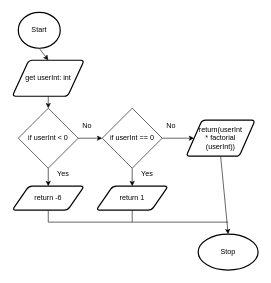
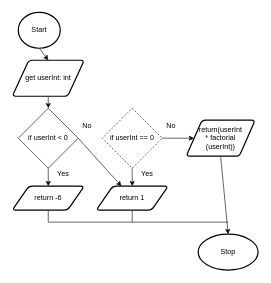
  <mxCell id="0" />
  <mxCell id="1" parent="0" />
  <mxCell id="2" style="edgeStyle=none;html=1;exitX=0.5;exitY=1;exitDx=0;exitDy=0;exitPerimeter=0;entryX=0.5;entryY=0;entryDx=0;entryDy=0;" parent="1" source="3" target="5" edge="1"><mxGeometry relative="1" as="geometry" /></mxCell>
  <mxCell id="3" value="Start" style="strokeWidth=2;html=1;shape=mxgraph.flowchart.start_1;whiteSpace=wrap;" parent="1" vertex="1"><mxGeometry x="30" y="20" width="70" height="60" as="geometry" /></mxCell>
  <mxCell id="4" style="edgeStyle=none;html=1;exitX=0.5;exitY=1;exitDx=0;exitDy=0;entryX=0.5;entryY=0;entryDx=0;entryDy=0;" edge="1" parent="1" source="5" target="18"><mxGeometry relative="1" as="geometry" /></mxCell>
  <mxCell id="5" value="get userInt: int" style="shape=parallelogram;html=1;strokeWidth=2;perimeter=parallelogramPerimeter;whiteSpace=wrap;rounded=1;arcSize=12;size=0.23;" parent="1" vertex="1"><mxGeometry x="20" y="100" width="120" height="60" as="geometry" /></mxCell>
  <mxCell id="6" value="Stop" style="strokeWidth=2;html=1;shape=mxgraph.flowchart.start_1;whiteSpace=wrap;" parent="1" vertex="1"><mxGeometry x="330" y="390" width="100" height="60" as="geometry" /></mxCell>
  <mxCell id="7" style="edgeStyle=none;html=1;exitX=0.5;exitY=1;exitDx=0;exitDy=0;entryX=0.5;entryY=0;entryDx=0;entryDy=0;entryPerimeter=0;" parent="1" source="14" target="6" edge="1"><mxGeometry relative="1" as="geometry"><mxPoint x="490" y="540" as="sourcePoint" /></mxGeometry></mxCell>
  <mxCell id="8" style="edgeStyle=none;html=1;exitX=0.5;exitY=1;exitDx=0;exitDy=0;" edge="1" parent="1" source="10"><mxGeometry relative="1" as="geometry"><mxPoint x="220" y="310" as="targetPoint" /></mxGeometry></mxCell>
  <mxCell id="9" style="edgeStyle=none;html=1;exitX=1;exitY=0.5;exitDx=0;exitDy=0;entryX=0;entryY=0.5;entryDx=0;entryDy=0;" edge="1" parent="1" source="10" target="14"><mxGeometry relative="1" as="geometry" /></mxCell>
- <mxCell id="10" value="if userInt == 0" style="rhombus;whiteSpace=wrap;html=1;" vertex="1" parent="1"><mxGeometry x="170" y="180" width="100" height="100" as="geometry" /></mxCell>
+ <mxCell id="10" value="if userInt == 0" style="rhombus;whiteSpace=wrap;html=1;dashed=1;" vertex="1" parent="1"><mxGeometry x="170" y="180" width="100" height="100" as="geometry" /></mxCell>
  <mxCell id="11" style="edgeStyle=none;rounded=0;html=1;exitX=0.5;exitY=1;exitDx=0;exitDy=0;endArrow=none;endFill=0;strokeWidth=1;" edge="1" parent="1" source="12"><mxGeometry relative="1" as="geometry"><mxPoint x="380" y="370" as="targetPoint" /><Array as="points"><mxPoint x="220" y="370" /></Array></mxGeometry></mxCell>
  <mxCell id="12" value="return 1" style="shape=parallelogram;html=1;strokeWidth=2;perimeter=parallelogramPerimeter;whiteSpace=wrap;rounded=1;arcSize=12;size=0.23;" vertex="1" parent="1"><mxGeometry x="160" y="310" width="120" height="40" as="geometry" /></mxCell>
  <mxCell id="13" value="Yes" style="text;html=1;strokeColor=none;fillColor=none;align=center;verticalAlign=middle;whiteSpace=wrap;rounded=0;" vertex="1" parent="1"><mxGeometry x="230" y="280" width="30" height="20" as="geometry" /></mxCell>
  <mxCell id="14" value="return(userInt &lt;br&gt;* factorial&lt;br&gt;(userInt))" style="shape=parallelogram;html=1;strokeWidth=2;perimeter=parallelogramPerimeter;whiteSpace=wrap;rounded=1;arcSize=12;size=0.23;" vertex="1" parent="1"><mxGeometry x="310" y="200" width="115" height="60" as="geometry" /></mxCell>
  <mxCell id="15" value="No" style="text;html=1;strokeColor=none;fillColor=none;align=center;verticalAlign=middle;whiteSpace=wrap;rounded=0;" vertex="1" parent="1"><mxGeometry x="270" y="200" width="30" height="20" as="geometry" /></mxCell>
- <mxCell id="16" style="edgeStyle=none;html=1;exitX=1;exitY=0.5;exitDx=0;exitDy=0;entryX=0;entryY=0.5;entryDx=0;entryDy=0;" edge="1" parent="1" source="18" target="10"><mxGeometry relative="1" as="geometry" /></mxCell>
+ <mxCell id="16" style="edgeStyle=none;html=1;exitX=1;exitY=0.5;exitDx=0;exitDy=0;" edge="1" parent="1" source="18" target="12"><mxGeometry relative="1" as="geometry" /></mxCell>
  <mxCell id="17" style="edgeStyle=none;html=1;exitX=0.5;exitY=1;exitDx=0;exitDy=0;entryX=0.5;entryY=0;entryDx=0;entryDy=0;" edge="1" parent="1" source="18" target="21"><mxGeometry relative="1" as="geometry" /></mxCell>
  <mxCell id="18" value="if userInt &amp;lt; 0" style="rhombus;whiteSpace=wrap;html=1;" vertex="1" parent="1"><mxGeometry x="30" y="180" width="100" height="100" as="geometry" /></mxCell>
  <mxCell id="19" value="No" style="text;html=1;strokeColor=none;fillColor=none;align=center;verticalAlign=middle;whiteSpace=wrap;rounded=0;" vertex="1" parent="1"><mxGeometry x="130" y="200" width="30" height="20" as="geometry" /></mxCell>
  <mxCell id="20" style="edgeStyle=none;rounded=0;html=1;exitX=0.5;exitY=1;exitDx=0;exitDy=0;strokeWidth=1;endArrow=none;endFill=0;" edge="1" parent="1" source="21"><mxGeometry relative="1" as="geometry"><mxPoint x="220" y="370" as="targetPoint" /><Array as="points"><mxPoint x="80" y="370" /><mxPoint x="220" y="370" /></Array></mxGeometry></mxCell>
  <mxCell id="21" value="return -6" style="shape=parallelogram;html=1;strokeWidth=2;perimeter=parallelogramPerimeter;whiteSpace=wrap;rounded=1;arcSize=12;size=0.23;" vertex="1" parent="1"><mxGeometry x="20" y="310" width="120" height="40" as="geometry" /></mxCell>
  <mxCell id="22" value="Yes" style="text;html=1;strokeColor=none;fillColor=none;align=center;verticalAlign=middle;whiteSpace=wrap;rounded=0;" vertex="1" parent="1"><mxGeometry x="90" y="280" width="30" height="20" as="geometry" /></mxCell>
